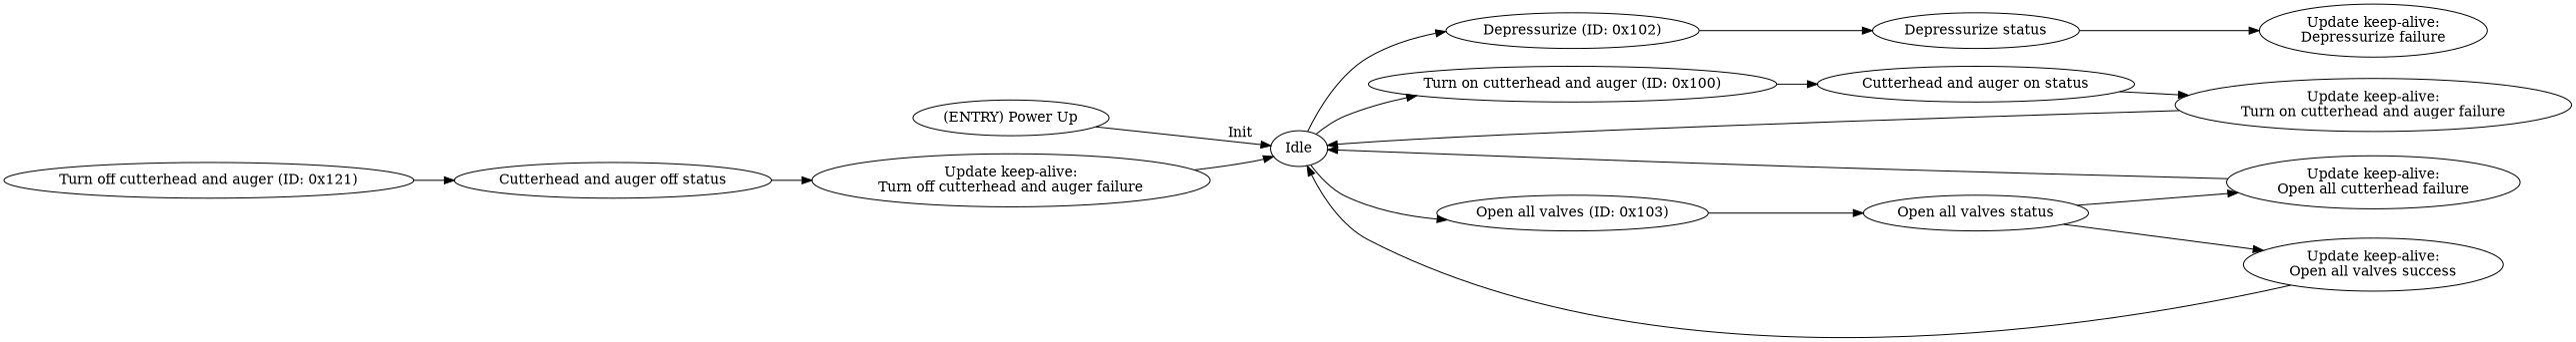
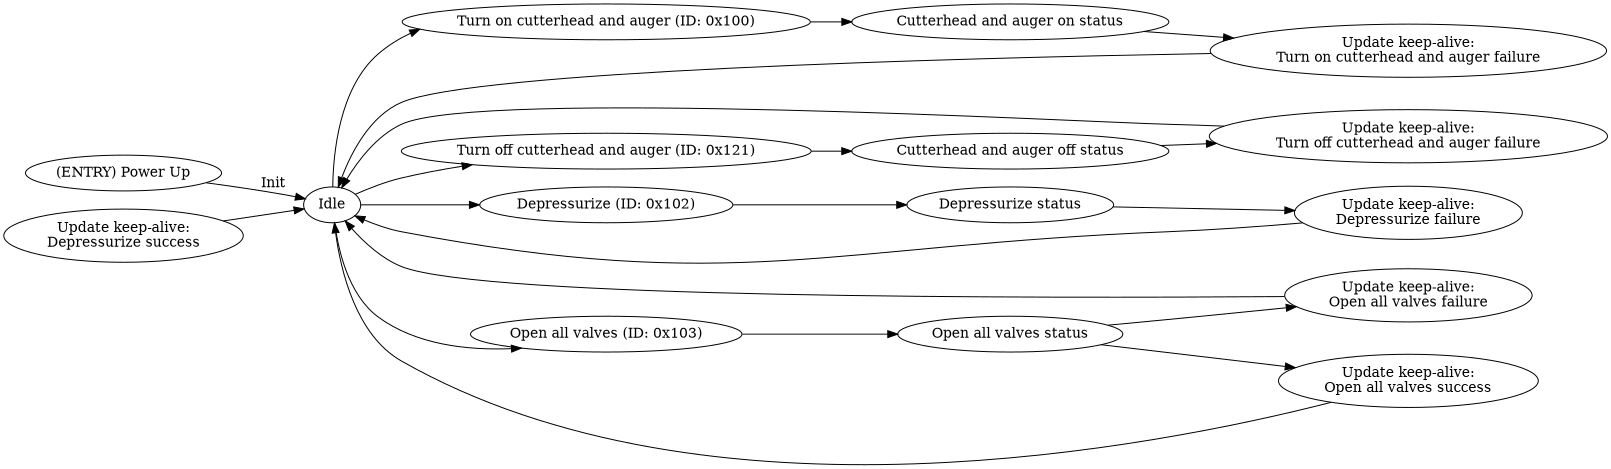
  digraph {
    rankdir=LR
    n1 [label="(ENTRY) Power Up"]
    n2 [label=Idle]
    n3 [label="Turn on cutterhead and auger (ID: 0x100)"]
    n4 [label="Turn off cutterhead and auger (ID: 0x121)"]
    n5 [label="Depressurize (ID: 0x102)"]
    n6 [label="Open all valves (ID: 0x103)"]
    n7 [label="Cutterhead and auger on status"]
    n8 [label="Cutterhead and auger off status"]
    n9 [label="Depressurize status"]
    n10 [label="Open all valves status"]
    n11 [label="Update keep-alive:\nTurn on cutterhead and auger failure"]
    n12 [label="Update keep-alive:\nTurn off cutterhead and auger failure"]
    n13 [label="Update keep-alive:\nDepressurize failure"]
-   n15 [label="Update keep-alive:\nOpen all cutterhead failure"]
+   n14 [label="Update keep-alive:\nDepressurize success"]
+   n15 [label="Update keep-alive:\nOpen all valves failure"]
    n16 [label="Update keep-alive:\nOpen all valves success"]
    n1 -> n2 [label=Init]
    n2 -> n3 [label=" "]
+   n2 -> n4 [label=" "]
    n2 -> n5 [label=" "]
    n2 -> n6 [label=" "]
    n3 -> n7 [label=" "]
    n4 -> n8 [label=" "]
    n5 -> n9 [label=" "]
    n6 -> n10 [label=" "]
    n7 -> n11 [label=" "]
    n8 -> n12 [label=" "]
    n9 -> n13 [label=" "]
    n10 -> n15 [label=" "]
    n10 -> n16 [label=" "]
    n11 -> n2 [label=" "]
    n12 -> n2 [label=" "]
+   n13 -> n2 [label=" "]
+   n14 -> n2 [label=" "]
    n15 -> n2 [label=" "]
    n16 -> n2 [label=" "]
  }
